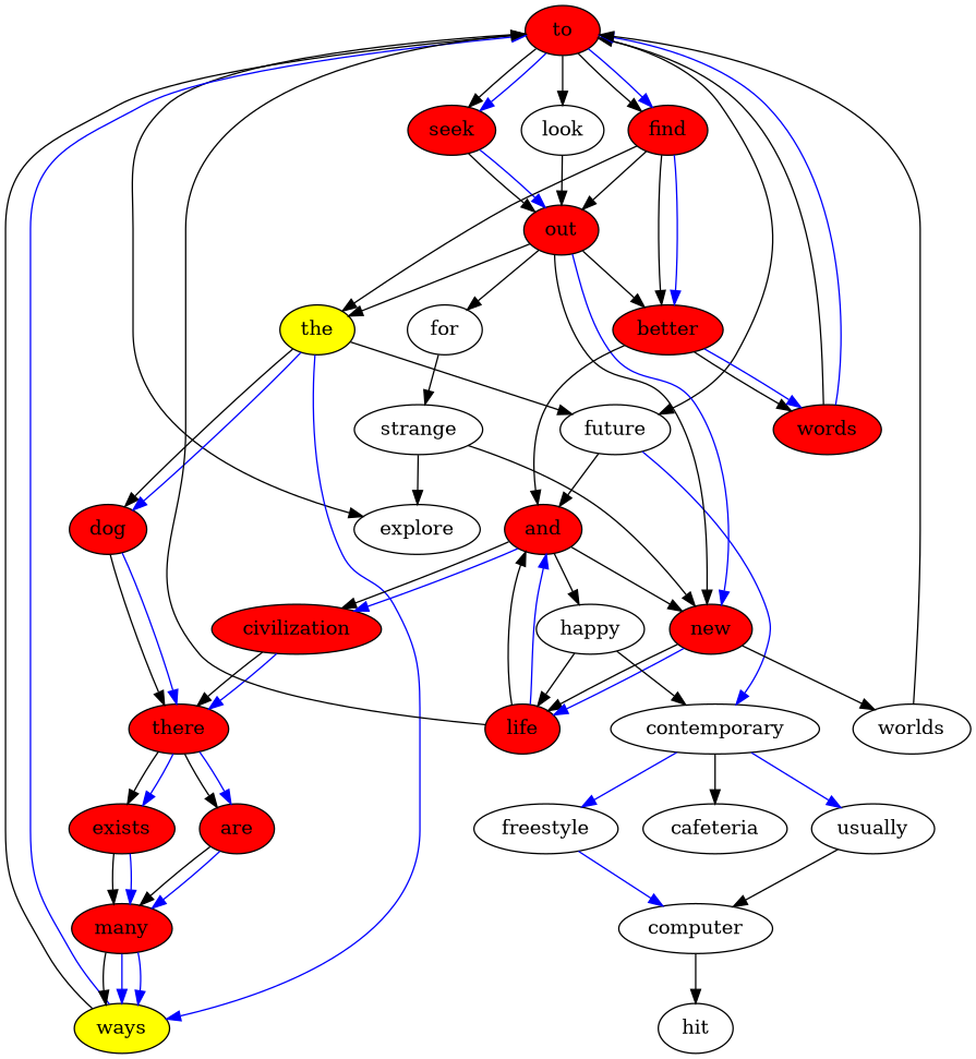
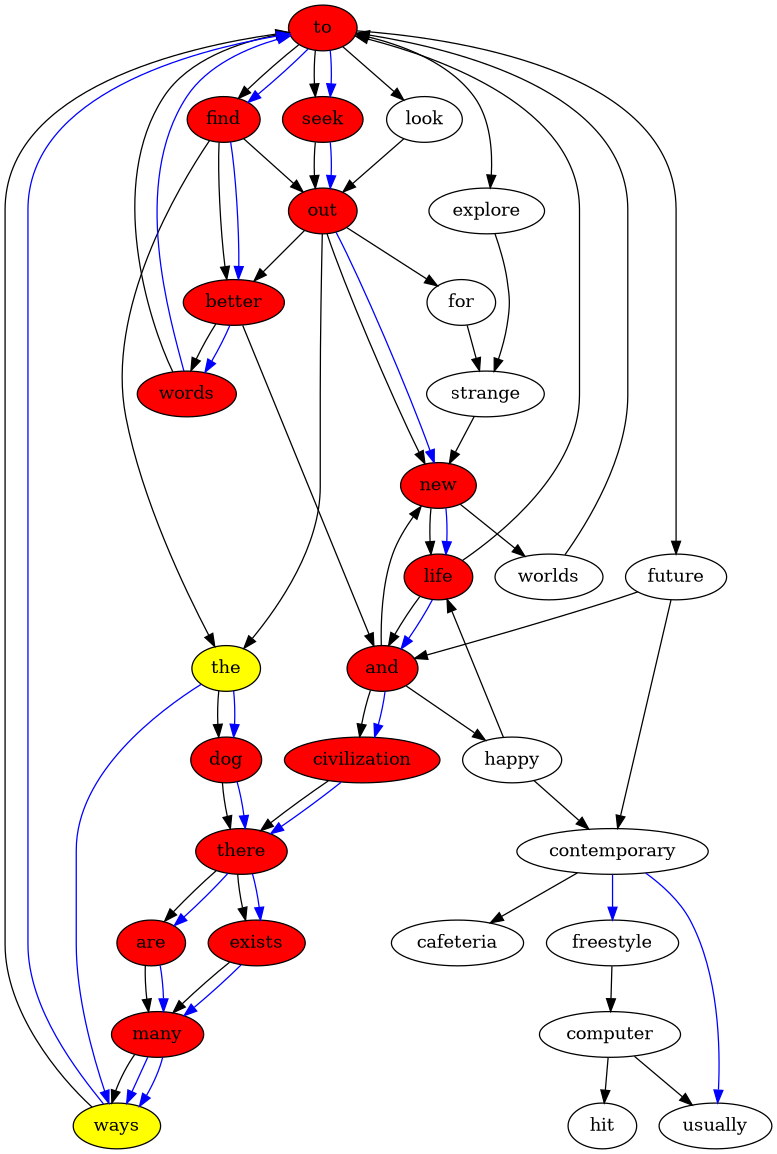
  digraph {
    node [fillcolor=red style=filled]
    to [Label=to]
    explore [fillcolor="" style=""]
    seek [Label=seek]
    find [Label=find]
    future [fillcolor="" style=""]
    look [fillcolor="" style=""]
    strange [fillcolor="" style=""]
    out [Label=out]
    better [Label=better]
    the [Label=the fillcolor=yellow]
    and [Label=and]
    contemporary [fillcolor="" style=""]
    new [Label=new]
    for [fillcolor="" style=""]
    words [Label=words]
    ways [Label=ways fillcolor=yellow]
    dog [Label=dog]
    civilization [Label=civilization]
    happy [fillcolor="" style=""]
    cafeteria [fillcolor="" style=""]
    usually [fillcolor="" style=""]
    freestyle [fillcolor="" style=""]
    worlds [fillcolor="" style=""]
    life [Label=life]
    there [Label=there]
    are [Label=are]
    exists [Label=exists]
    computer [fillcolor="" style=""]
    many [Label=many]
    hit [fillcolor="" style=""]
    to -> explore
    to -> seek
    to -> seek [color=blue]
    to -> find
    to -> find [color=blue]
    to -> future
    to -> look
-   strange -> explore
+   explore -> strange
    seek -> out
    seek -> out [color=blue]
    find -> out
    find -> better
    find -> better [color=blue]
    find -> the
    future -> and
-   future -> contemporary [color=blue]
+   future -> contemporary
    look -> out
    strange -> new
    out -> better
    out -> the
    out -> new
    out -> new [color=blue]
    out -> for
    better -> and
    better -> words
    better -> words [color=blue]
-   the -> future
    the -> ways [color=blue]
    the -> dog
    the -> dog [color=blue]
    and -> new
    and -> civilization
    and -> civilization [color=blue]
    and -> happy
    contemporary -> cafeteria
    contemporary -> usually [color=blue]
    contemporary -> freestyle [color=blue]
    new -> worlds
    new -> life
    new -> life [color=blue]
    for -> strange
    words -> to
    words -> to [color=blue]
    ways -> to
    ways -> to [color=blue]
    dog -> there
    dog -> there [color=blue]
    civilization -> there
    civilization -> there [color=blue]
    happy -> contemporary
    happy -> life
-   usually -> computer
-   freestyle -> computer [color=blue]
+   computer -> usually
+   freestyle -> computer
    worlds -> to
    life -> to
    life -> and
    life -> and [color=blue]
    there -> are
    there -> are [color=blue]
    there -> exists
    there -> exists [color=blue]
    are -> many
    are -> many [color=blue]
    exists -> many
    exists -> many [color=blue]
    computer -> hit
    many -> ways
    many -> ways [color=blue]
    many -> ways [color=blue]
  }
